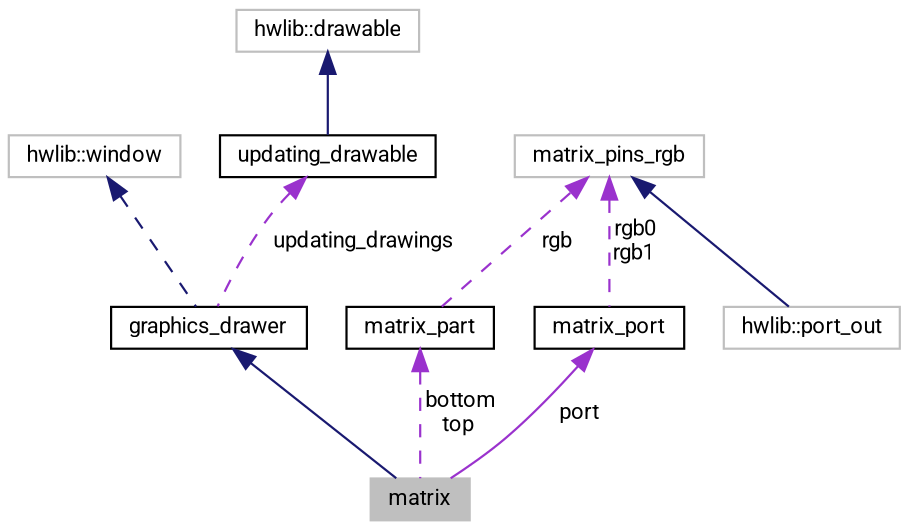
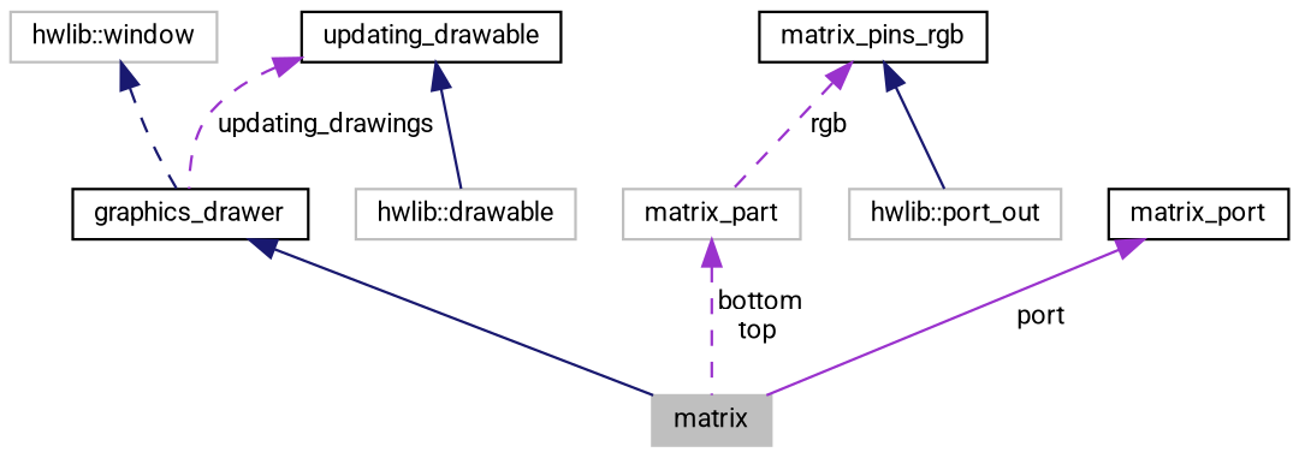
  digraph {
    fontname=Roboto
    node [color=black fillcolor=white fontname=Roboto fontsize=10 shape=record style=filled]
    edge [color=darkorchid3 dir=back fontname=Roboto fontsize=10 labelfontname=Helvetica labelfontsize=10 style=dashed]
    n1 [color=grey75 fillcolor=grey75 fontcolor=black height=0.2 label=matrix width=0.4]
    n2 [height=0.2 label=graphics_drawer width=0.4]
    n3 [color=grey75 height=0.2 label="hwlib::window" width=0.4]
    n4 [height=0.2 label=updating_drawable width=0.4]
    n5 [color=grey75 height=0.2 label="hwlib::drawable" width=0.4]
-   n6 [height=0.2 label=matrix_part width=0.4]
-   n7 [color=grey75 height=0.2 label=matrix_pins_rgb width=0.4]
+   n6 [color=grey75 height=0.2 label=matrix_part width=0.4]
+   n7 [height=0.2 label=matrix_pins_rgb width=0.4]
    n8 [height=0.2 label=matrix_port width=0.4]
    n9 [color=grey75 height=0.2 label="hwlib::port_out" width=0.4]
    n2 -> n1 [color=midnightblue style=solid]
    n3 -> n2 [color=midnightblue]
    n4 -> n2 [label=" updating_drawings"]
-   n5 -> n4 [color=midnightblue style=solid]
+   n4 -> n5 [color=midnightblue style=solid]
    n6 -> n1 [label=" bottom\ntop"]
    n7 -> n6 [label=" rgb"]
-   n7 -> n8 [label=" rgb0\nrgb1"]
    n7 -> n9 [color=midnightblue style=solid]
    n8 -> n1 [label=" port" style=solid]
  }
